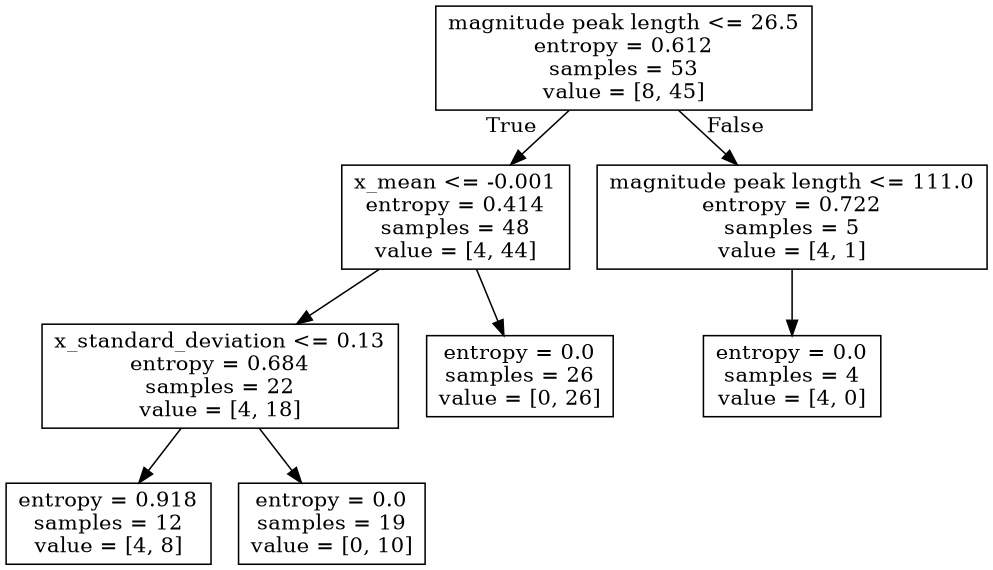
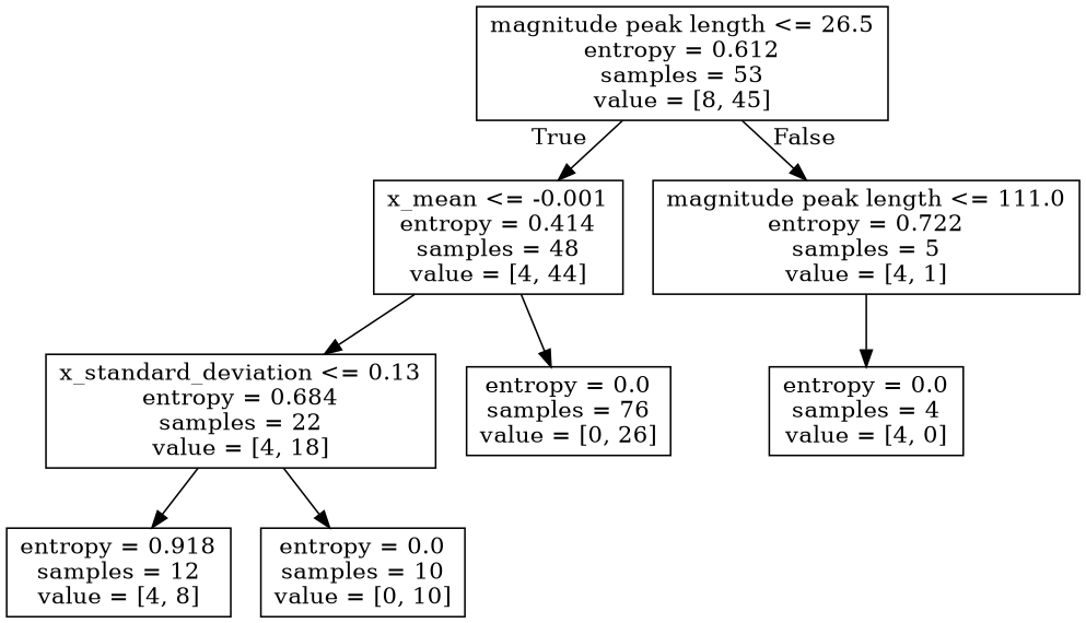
  digraph {
    node [shape=box]
    n1 [label="magnitude peak length <= 26.5\nentropy = 0.612\nsamples = 53\nvalue = [8, 45]"]
    n2 [label="x_mean <= -0.001\nentropy = 0.414\nsamples = 48\nvalue = [4, 44]"]
    n3 [label="magnitude peak length <= 111.0\nentropy = 0.722\nsamples = 5\nvalue = [4, 1]"]
    n4 [label="x_standard_deviation <= 0.13\nentropy = 0.684\nsamples = 22\nvalue = [4, 18]"]
-   n5 [label="entropy = 0.0\nsamples = 26\nvalue = [0, 26]"]
+   n5 [label="entropy = 0.0\nsamples = 76\nvalue = [0, 26]"]
    n6 [label="entropy = 0.0\nsamples = 4\nvalue = [4, 0]"]
    n7 [label="entropy = 0.918\nsamples = 12\nvalue = [4, 8]"]
-   n8 [label="entropy = 0.0\nsamples = 19\nvalue = [0, 10]"]
+   n8 [label="entropy = 0.0\nsamples = 10\nvalue = [0, 10]"]
    n1 -> n2 [headlabel=True labelangle=45 labeldistance=2.5]
    n1 -> n3 [headlabel=False labelangle=-45 labeldistance=2.5]
    n2 -> n4
    n2 -> n5
    n3 -> n6
    n4 -> n7
    n4 -> n8
  }
